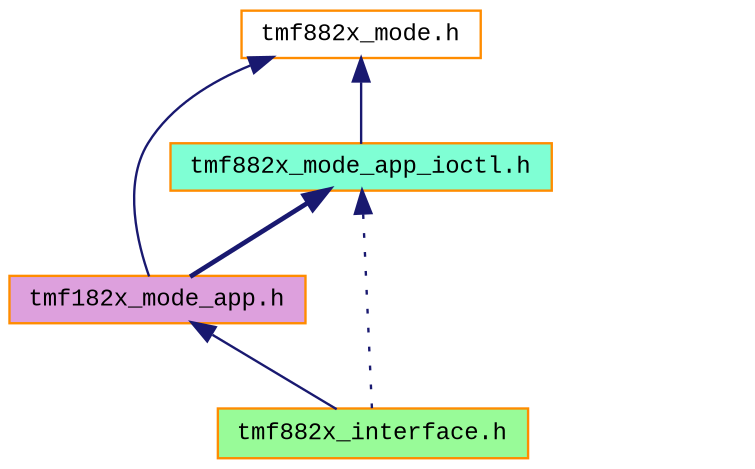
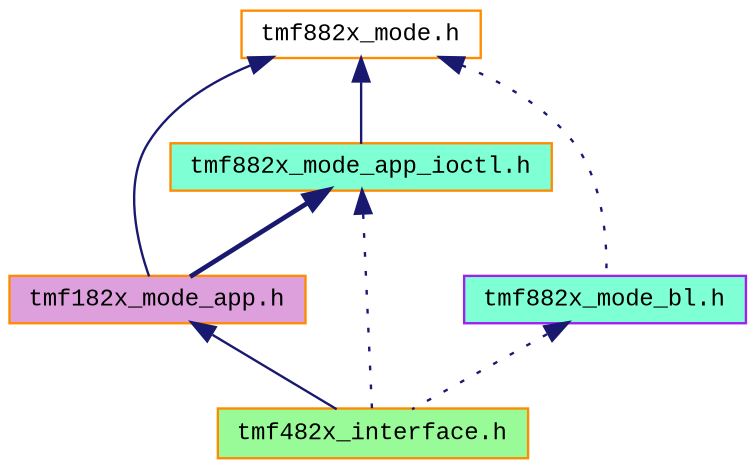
  digraph {
    fontname="Liberation Mono"
    node [color=darkorange fillcolor=aquamarine fontname="Liberation Mono" fontsize=10 shape=record style=filled]
    edge [color=midnightblue dir=back fontname="Liberation Mono" fontsize=10 labelfontname=Helvetica labelfontsize=10 style=solid]
    n1 [fillcolor=white fontcolor=black height=0.2 label="tmf882x_mode.h" width=0.4]
    n2 [fillcolor=plum height=0.2 label="tmf182x_mode_app.h" width=0.4]
    n3 [height=0.2 label="tmf882x_mode_app_ioctl.h" width=0.4]
-   n5 [fillcolor=palegreen height=0.2 label="tmf882x_interface.h" width=0.4]
+   n4 [color=purple height=0.2 label="tmf882x_mode_bl.h" width=0.4]
+   n5 [fillcolor=palegreen height=0.2 label="tmf482x_interface.h" width=0.4]
    n1 -> n2
    n1 -> n3
+   n1 -> n4 [style=dotted]
    n2 -> n5
    n3 -> n2 [style=bold]
    n3 -> n5 [style=dotted]
+   n4 -> n5 [style=dotted]
  }
